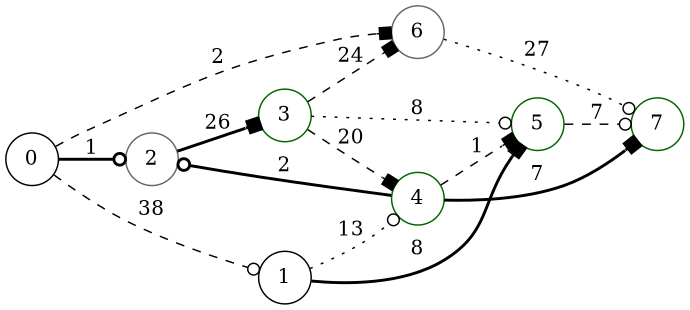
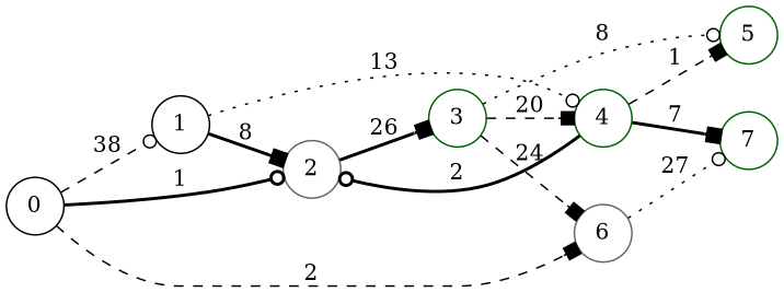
  digraph {
    rankdir=LR
    node [color=darkgreen shape=circle]
    edge [arrowhead=box style=dashed]
    2 [color=gray40]
    4
    7
    5
    3
    6 [color=gray40]
    0 [color=black]
    1 [color=black]
    2 -> 3 [label=26 style=bold]
    4 -> 2 [arrowhead=odot label=2 style=bold]
    4 -> 7 [label=7 style=bold]
    4 -> 5 [label=1]
-   5 -> 7 [arrowhead=odot label=7]
    3 -> 4 [label=20]
    3 -> 5 [arrowhead=odot label=8 style=dotted]
    3 -> 6 [label=24]
    6 -> 7 [arrowhead=odot label=27 style=dotted]
    0 -> 2 [arrowhead=odot label=1 style=bold]
    0 -> 6 [label=2]
    0 -> 1 [arrowhead=odot label=38]
-   1 -> 5 [label=8 style=bold]
+   1 -> 2 [label=8 style=bold]
    1 -> 4 [arrowhead=odot label=13 style=dotted]
  }
